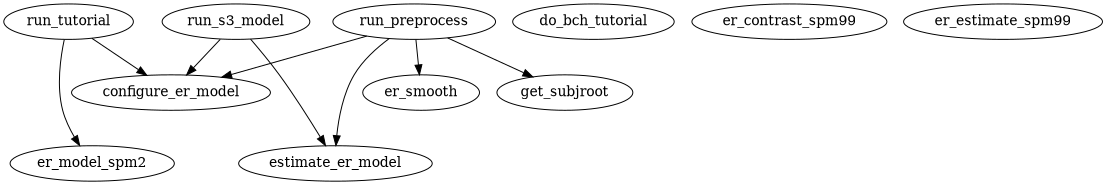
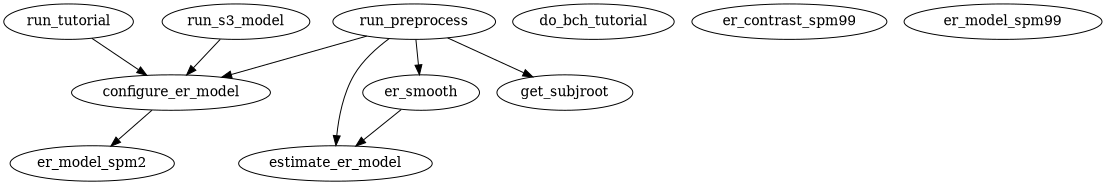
  digraph {
    configure_er_model
    er_model_spm2
    run_preprocess
    er_smooth
    estimate_er_model
    get_subjroot
    run_s3_model
    run_tutorial
    n9 [label=do_bch_tutorial]
    er_contrast_spm99
-   er_model_spm99 [label=er_estimate_spm99]
-   run_tutorial -> er_model_spm2
+   er_model_spm99
+   configure_er_model -> er_model_spm2
    run_preprocess -> configure_er_model
    run_preprocess -> er_smooth
    run_preprocess -> estimate_er_model
    run_preprocess -> get_subjroot
    run_s3_model -> configure_er_model
-   run_s3_model -> estimate_er_model
+   er_smooth -> estimate_er_model
    run_tutorial -> configure_er_model
  }
